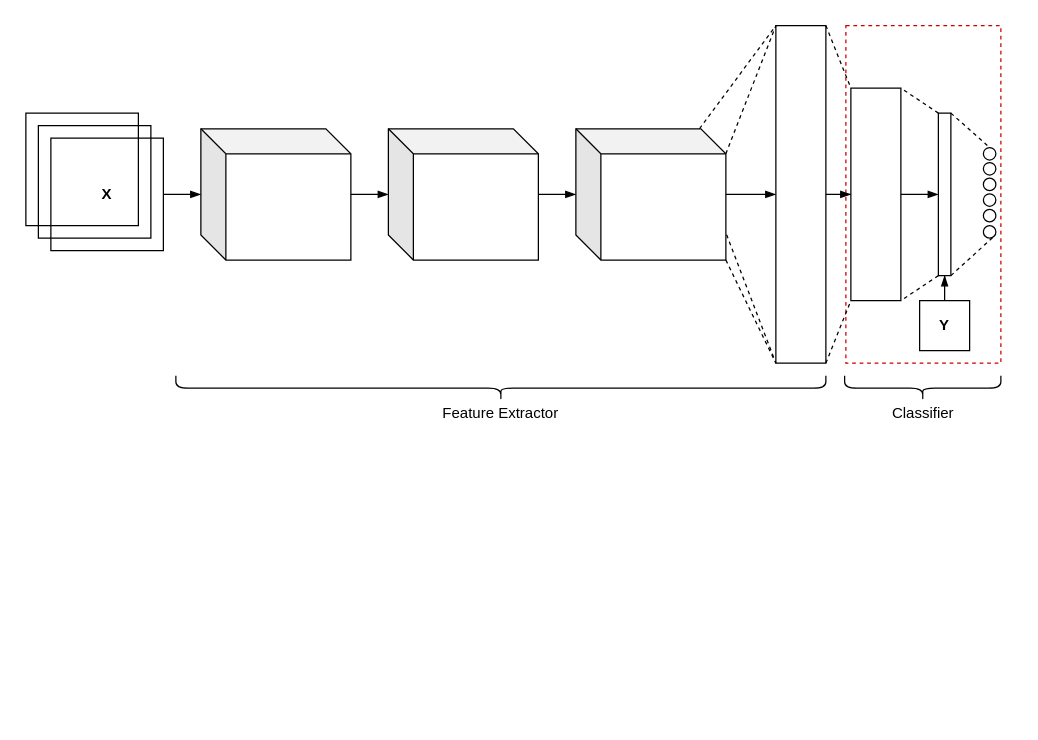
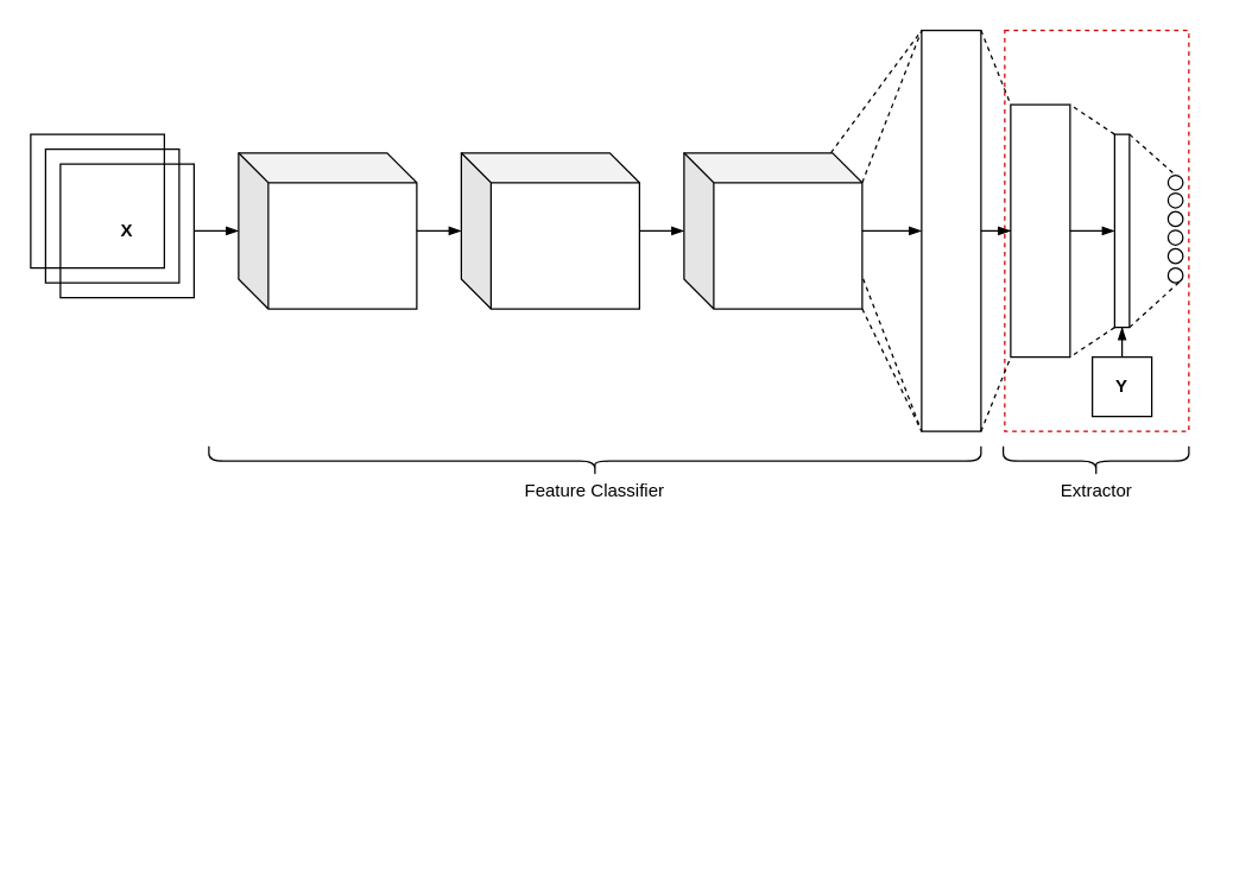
  <mxCell id="0" />
  <mxCell id="1" parent="0" />
  <mxCell id="2" value="" style="rounded=0;whiteSpace=wrap;html=1;fillColor=none;dashed=1;strokeColor=#CC0000;" vertex="1" parent="1"><mxGeometry x="676" y="20" width="124" height="270" as="geometry" /></mxCell>
  <mxCell id="3" style="edgeStyle=orthogonalEdgeStyle;rounded=0;orthogonalLoop=1;jettySize=auto;html=1;endArrow=blockThin;endFill=1;" parent="1" source="4" target="10" edge="1"><mxGeometry relative="1" as="geometry" /></mxCell>
  <mxCell id="4" value="" style="shape=cube;whiteSpace=wrap;html=1;boundedLbl=1;backgroundOutline=1;darkOpacity=0.05;darkOpacity2=0.1;fillColor=none;" parent="1" vertex="1"><mxGeometry x="160" y="102.5" width="120" height="105" as="geometry" /></mxCell>
  <mxCell id="5" value="" style="rounded=0;whiteSpace=wrap;html=1;fillColor=none;" parent="1" vertex="1"><mxGeometry x="20" y="90" width="90" height="90" as="geometry" /></mxCell>
  <mxCell id="6" value="" style="rounded=0;whiteSpace=wrap;html=1;fillColor=none;" parent="1" vertex="1"><mxGeometry x="30" y="100" width="90" height="90" as="geometry" /></mxCell>
  <mxCell id="7" style="edgeStyle=orthogonalEdgeStyle;rounded=0;orthogonalLoop=1;jettySize=auto;html=1;endArrow=blockThin;endFill=1;" parent="1" source="8" target="4" edge="1"><mxGeometry relative="1" as="geometry" /></mxCell>
  <mxCell id="8" value="&lt;b&gt;X&lt;/b&gt;" style="rounded=0;whiteSpace=wrap;html=1;fillColor=none;" parent="1" vertex="1"><mxGeometry x="40" y="110" width="90" height="90" as="geometry" /></mxCell>
  <mxCell id="9" style="edgeStyle=orthogonalEdgeStyle;rounded=0;orthogonalLoop=1;jettySize=auto;html=1;endArrow=blockThin;endFill=1;" parent="1" source="10" target="12" edge="1"><mxGeometry relative="1" as="geometry" /></mxCell>
  <mxCell id="10" value="" style="shape=cube;whiteSpace=wrap;html=1;boundedLbl=1;backgroundOutline=1;darkOpacity=0.05;darkOpacity2=0.1;fillColor=none;" parent="1" vertex="1"><mxGeometry x="310" y="102.5" width="120" height="105" as="geometry" /></mxCell>
  <mxCell id="11" value="" style="edgeStyle=orthogonalEdgeStyle;rounded=0;orthogonalLoop=1;jettySize=auto;html=1;entryX=0;entryY=0.5;entryDx=0;entryDy=0;endArrow=blockThin;endFill=1;horizontal=0;" parent="1" source="12" target="15" edge="1"><mxGeometry relative="1" as="geometry"><mxPoint as="offset" /></mxGeometry></mxCell>
  <mxCell id="12" value="" style="shape=cube;whiteSpace=wrap;html=1;boundedLbl=1;backgroundOutline=1;darkOpacity=0.05;darkOpacity2=0.1;fillColor=none;" parent="1" vertex="1"><mxGeometry x="460" y="102.5" width="120" height="105" as="geometry" /></mxCell>
  <mxCell id="13" value="" style="edgeStyle=orthogonalEdgeStyle;rounded=0;orthogonalLoop=1;jettySize=auto;html=1;entryX=0;entryY=0.5;entryDx=0;entryDy=0;endArrow=blockThin;endFill=1;horizontal=0;" parent="1" source="18" target="25" edge="1"><mxGeometry y="5" relative="1" as="geometry"><mxPoint as="offset" /></mxGeometry></mxCell>
  <mxCell id="14" style="edgeStyle=orthogonalEdgeStyle;rounded=0;orthogonalLoop=1;jettySize=auto;html=1;entryX=0;entryY=0.5;entryDx=0;entryDy=0;endArrow=blockThin;endFill=1;" parent="1" source="15" target="18" edge="1"><mxGeometry relative="1" as="geometry" /></mxCell>
  <mxCell id="15" value="" style="rounded=0;whiteSpace=wrap;html=1;fillColor=none;" parent="1" vertex="1"><mxGeometry x="620" y="20" width="40" height="270" as="geometry" /></mxCell>
  <mxCell id="16" style="edgeStyle=orthogonalEdgeStyle;rounded=0;orthogonalLoop=1;jettySize=auto;html=1;endArrow=blockThin;endFill=1;entryX=0.5;entryY=1;entryDx=0;entryDy=0;" parent="1" source="17" target="25" edge="1"><mxGeometry relative="1" as="geometry"><mxPoint x="795" y="200" as="targetPoint" /></mxGeometry></mxCell>
  <mxCell id="17" value="&lt;b&gt;Y&lt;/b&gt;" style="whiteSpace=wrap;html=1;aspect=fixed;direction=south;fillColor=none;" parent="1" vertex="1"><mxGeometry x="735" y="240" width="40" height="40" as="geometry" /></mxCell>
  <mxCell id="18" value="" style="rounded=0;whiteSpace=wrap;html=1;fillColor=none;" parent="1" vertex="1"><mxGeometry x="680" y="70" width="40" height="170" as="geometry" /></mxCell>
  <mxCell id="19" value="" style="ellipse;whiteSpace=wrap;html=1;aspect=fixed;fillColor=none;" parent="1" vertex="1"><mxGeometry x="786" y="117.5" width="10" height="10" as="geometry" /></mxCell>
  <mxCell id="20" value="" style="ellipse;whiteSpace=wrap;html=1;aspect=fixed;fillColor=none;" parent="1" vertex="1"><mxGeometry x="786" y="129.5" width="10" height="10" as="geometry" /></mxCell>
  <mxCell id="21" value="" style="ellipse;whiteSpace=wrap;html=1;aspect=fixed;fillColor=none;" parent="1" vertex="1"><mxGeometry x="786" y="142" width="10" height="10" as="geometry" /></mxCell>
  <mxCell id="22" value="" style="ellipse;whiteSpace=wrap;html=1;aspect=fixed;fillColor=none;" parent="1" vertex="1"><mxGeometry x="786" y="167" width="10" height="10" as="geometry" /></mxCell>
  <mxCell id="23" value="" style="ellipse;whiteSpace=wrap;html=1;aspect=fixed;fillColor=none;" parent="1" vertex="1"><mxGeometry x="786" y="180" width="10" height="10" as="geometry" /></mxCell>
  <mxCell id="24" value="" style="ellipse;whiteSpace=wrap;html=1;aspect=fixed;fillColor=none;" parent="1" vertex="1"><mxGeometry x="786" y="154.5" width="10" height="10" as="geometry" /></mxCell>
  <mxCell id="25" value="" style="rounded=0;whiteSpace=wrap;html=1;fillColor=none;" parent="1" vertex="1"><mxGeometry x="750" y="90" width="10" height="130" as="geometry" /></mxCell>
  <mxCell id="26" value="" style="endArrow=none;html=1;entryX=0.5;entryY=0;entryDx=0;entryDy=0;dashed=1;" parent="1" target="19" edge="1"><mxGeometry width="50" height="50" relative="1" as="geometry"><mxPoint x="760" y="90" as="sourcePoint" /><mxPoint x="620" y="190" as="targetPoint" /></mxGeometry></mxCell>
  <mxCell id="27" value="" style="endArrow=none;html=1;entryX=1;entryY=1;entryDx=0;entryDy=0;exitX=1;exitY=1;exitDx=0;exitDy=0;dashed=1;" parent="1" source="25" target="23" edge="1"><mxGeometry width="50" height="50" relative="1" as="geometry"><mxPoint x="770" y="100" as="sourcePoint" /><mxPoint x="801" y="127.5" as="targetPoint" /></mxGeometry></mxCell>
  <mxCell id="28" value="" style="endArrow=none;html=1;dashed=1;entryX=1;entryY=0;entryDx=0;entryDy=0;exitX=0;exitY=0;exitDx=0;exitDy=0;" parent="1" source="25" target="18" edge="1"><mxGeometry width="50" height="50" relative="1" as="geometry"><mxPoint x="570" y="240" as="sourcePoint" /><mxPoint x="620" y="190" as="targetPoint" /></mxGeometry></mxCell>
  <mxCell id="29" value="" style="endArrow=none;html=1;dashed=1;entryX=1;entryY=1;entryDx=0;entryDy=0;exitX=0;exitY=1;exitDx=0;exitDy=0;" parent="1" source="25" target="18" edge="1"><mxGeometry width="50" height="50" relative="1" as="geometry"><mxPoint x="570" y="240" as="sourcePoint" /><mxPoint x="620" y="190" as="targetPoint" /></mxGeometry></mxCell>
  <mxCell id="30" value="" style="endArrow=none;html=1;dashed=1;entryX=0;entryY=0;entryDx=0;entryDy=0;exitX=1;exitY=0;exitDx=0;exitDy=0;" parent="1" source="15" target="18" edge="1"><mxGeometry width="50" height="50" relative="1" as="geometry"><mxPoint x="570" y="240" as="sourcePoint" /><mxPoint x="620" y="190" as="targetPoint" /></mxGeometry></mxCell>
  <mxCell id="31" value="" style="endArrow=none;html=1;dashed=1;entryX=0;entryY=1;entryDx=0;entryDy=0;exitX=1;exitY=1;exitDx=0;exitDy=0;" parent="1" source="15" target="18" edge="1"><mxGeometry width="50" height="50" relative="1" as="geometry"><mxPoint x="570" y="240" as="sourcePoint" /><mxPoint x="620" y="190" as="targetPoint" /></mxGeometry></mxCell>
  <mxCell id="32" value="" style="endArrow=none;html=1;dashed=1;entryX=0;entryY=0;entryDx=0;entryDy=0;" parent="1" source="12" target="15" edge="1"><mxGeometry width="50" height="50" relative="1" as="geometry"><mxPoint x="570" y="240" as="sourcePoint" /><mxPoint x="620" y="190" as="targetPoint" /></mxGeometry></mxCell>
  <mxCell id="33" value="" style="endArrow=none;dashed=1;html=1;strokeWidth=1;exitX=0;exitY=0;exitDx=120;exitDy=20;exitPerimeter=0;" parent="1" source="12" edge="1"><mxGeometry width="50" height="50" relative="1" as="geometry"><mxPoint x="570" y="240" as="sourcePoint" /><mxPoint x="620" y="20" as="targetPoint" /></mxGeometry></mxCell>
  <mxCell id="34" value="" style="endArrow=none;html=1;dashed=1;entryX=0;entryY=1;entryDx=0;entryDy=0;exitX=1;exitY=1;exitDx=0;exitDy=0;exitPerimeter=0;" parent="1" source="12" target="15" edge="1"><mxGeometry width="50" height="50" relative="1" as="geometry"><mxPoint x="570" y="240" as="sourcePoint" /><mxPoint x="620" y="190" as="targetPoint" /></mxGeometry></mxCell>
  <mxCell id="35" value="" style="endArrow=none;dashed=1;html=1;strokeWidth=1;exitX=1.005;exitY=0.807;exitDx=0;exitDy=0;exitPerimeter=0;entryX=0;entryY=1;entryDx=0;entryDy=0;" parent="1" source="12" target="15" edge="1"><mxGeometry width="50" height="50" relative="1" as="geometry"><mxPoint x="570" y="240" as="sourcePoint" /><mxPoint x="620" y="190" as="targetPoint" /></mxGeometry></mxCell>
  <mxCell id="36" value="" style="shape=curlyBracket;whiteSpace=wrap;html=1;rounded=1;rotation=-90;size=0.5;" parent="1" vertex="1"><mxGeometry x="390" y="50" width="20" height="520" as="geometry" /></mxCell>
- <mxCell id="37" value="Feature Extractor" style="text;html=1;strokeColor=none;fillColor=none;align=center;verticalAlign=middle;whiteSpace=wrap;rounded=0;" parent="1" vertex="1"><mxGeometry x="330" y="320" width="140" height="20" as="geometry" /></mxCell>
+ <mxCell id="37" value="Feature Classifier" style="text;html=1;strokeColor=none;fillColor=none;align=center;verticalAlign=middle;whiteSpace=wrap;rounded=0;" parent="1" vertex="1"><mxGeometry x="330" y="320" width="140" height="20" as="geometry" /></mxCell>
  <mxCell id="38" value="" style="shape=curlyBracket;whiteSpace=wrap;html=1;rounded=1;rotation=-90;size=0.5;" vertex="1" parent="1"><mxGeometry x="727.5" y="247.5" width="20" height="125" as="geometry" /></mxCell>
- <mxCell id="39" value="Classifier" style="text;html=1;strokeColor=none;fillColor=none;align=center;verticalAlign=middle;whiteSpace=wrap;rounded=0;" vertex="1" parent="1"><mxGeometry x="667.5" y="320" width="140" height="20" as="geometry" /></mxCell>
+ <mxCell id="39" value="Extractor" style="text;html=1;strokeColor=none;fillColor=none;align=center;verticalAlign=middle;whiteSpace=wrap;rounded=0;" vertex="1" parent="1"><mxGeometry x="667.5" y="320" width="140" height="20" as="geometry" /></mxCell>
